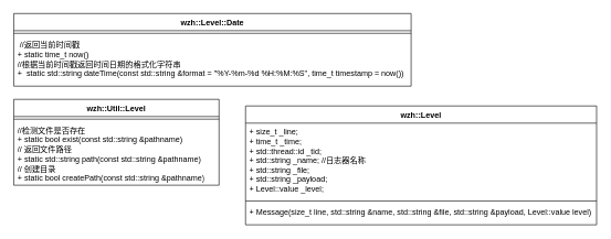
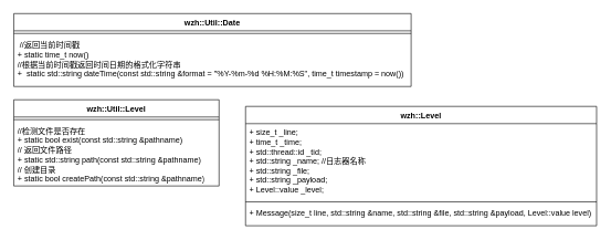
  <mxCell id="0" />
  <mxCell id="1" parent="0" />
- <mxCell id="2" value="wzh::Level::Date" style="swimlane;fontStyle=1;align=center;verticalAlign=top;childLayout=stackLayout;horizontal=1;startSize=26;horizontalStack=0;resizeParent=1;resizeParentMax=0;resizeLast=0;collapsible=1;marginBottom=0;whiteSpace=wrap;html=1;" vertex="1" parent="1"><mxGeometry x="20" y="20" width="600" height="110" as="geometry" /></mxCell>
+ <mxCell id="2" value="wzh::Util::Date" style="swimlane;fontStyle=1;align=center;verticalAlign=top;childLayout=stackLayout;horizontal=1;startSize=26;horizontalStack=0;resizeParent=1;resizeParentMax=0;resizeLast=0;collapsible=1;marginBottom=0;whiteSpace=wrap;html=1;" vertex="1" parent="1"><mxGeometry x="20" y="20" width="600" height="110" as="geometry" /></mxCell>
  <mxCell id="3" value="" style="line;strokeWidth=1;fillColor=none;align=left;verticalAlign=middle;spacingTop=-1;spacingLeft=3;spacingRight=3;rotatable=0;labelPosition=right;points=[];portConstraint=eastwest;strokeColor=inherit;" vertex="1" parent="2"><mxGeometry y="26" width="600" height="8" as="geometry" /></mxCell>
  <mxCell id="4" value="&lt;div&gt;&amp;nbsp;//返回当前时间戳&lt;/div&gt;&lt;div&gt;+&amp;nbsp;static time_t now()&lt;/div&gt;&lt;div&gt;//根据当前时间戳返回时间日期的格式化字符串&lt;/div&gt;&lt;div&gt;+&amp;nbsp;&amp;nbsp;static std::string dateTime(const std::string &amp;amp;format = &quot;%Y-%m-%d %H:%M:%S&quot;, time_t timestamp = now())&lt;/div&gt;" style="text;align=left;verticalAlign=top;spacingLeft=4;spacingRight=4;overflow=hidden;rotatable=0;points=[[0,0.5],[1,0.5]];portConstraint=eastwest;whiteSpace=wrap;html=1;" vertex="1" parent="2"><mxGeometry y="34" width="600" height="76" as="geometry" /></mxCell>
  <mxCell id="5" value="wzh::Util::Level" style="swimlane;fontStyle=1;align=center;verticalAlign=top;childLayout=stackLayout;horizontal=1;startSize=26;horizontalStack=0;resizeParent=1;resizeParentMax=0;resizeLast=0;collapsible=1;marginBottom=0;whiteSpace=wrap;html=1;" vertex="1" parent="1"><mxGeometry x="20" y="150" width="310" height="130" as="geometry" /></mxCell>
  <mxCell id="6" value="" style="line;strokeWidth=1;fillColor=none;align=left;verticalAlign=middle;spacingTop=-1;spacingLeft=3;spacingRight=3;rotatable=0;labelPosition=right;points=[];portConstraint=eastwest;strokeColor=inherit;" vertex="1" parent="5"><mxGeometry y="26" width="310" height="8" as="geometry" /></mxCell>
  <mxCell id="7" value="//检测文件是否存在&lt;div&gt;+&amp;nbsp;static bool exist(const std::string &amp;amp;pathname)&lt;/div&gt;&lt;div&gt;// 返回文件路径&lt;/div&gt;&lt;div&gt;+&amp;nbsp;static std::string path(const std::string &amp;amp;pathname)&lt;/div&gt;&lt;div&gt;// 创建目录&amp;nbsp;&lt;/div&gt;&lt;div&gt;+&amp;nbsp;static bool createPath(const std::string &amp;amp;pathname)&lt;/div&gt;" style="text;strokeColor=none;fillColor=none;align=left;verticalAlign=top;spacingLeft=4;spacingRight=4;overflow=hidden;rotatable=0;points=[[0,0.5],[1,0.5]];portConstraint=eastwest;whiteSpace=wrap;html=1;" vertex="1" parent="5"><mxGeometry y="34" width="310" height="96" as="geometry" /></mxCell>
  <mxCell id="8" value="wzh::Level" style="swimlane;fontStyle=1;align=center;verticalAlign=top;childLayout=stackLayout;horizontal=1;startSize=26;horizontalStack=0;resizeParent=1;resizeParentMax=0;resizeLast=0;collapsible=1;marginBottom=0;whiteSpace=wrap;html=1;" vertex="1" parent="1"><mxGeometry x="370" y="160" width="530" height="180" as="geometry" /></mxCell>
  <mxCell id="9" value="&lt;div&gt;+ size_t _line;&lt;/div&gt;&lt;div&gt;+ time_t _time;&lt;/div&gt;&lt;div&gt;+ std::thread::id _tid;&lt;/div&gt;&lt;div&gt;+ std::string _name; //日志器名称&lt;/div&gt;&lt;div&gt;+ std::string _file;&lt;/div&gt;&lt;div&gt;+ std::string _payload;&lt;/div&gt;&lt;div&gt;+ Level::value _level;&lt;/div&gt;" style="text;strokeColor=none;fillColor=none;align=left;verticalAlign=top;spacingLeft=4;spacingRight=4;overflow=hidden;rotatable=0;points=[[0,0.5],[1,0.5]];portConstraint=eastwest;whiteSpace=wrap;html=1;" vertex="1" parent="8"><mxGeometry y="26" width="530" height="114" as="geometry" /></mxCell>
  <mxCell id="10" value="" style="line;strokeWidth=1;fillColor=none;align=left;verticalAlign=middle;spacingTop=-1;spacingLeft=3;spacingRight=3;rotatable=0;labelPosition=right;points=[];portConstraint=eastwest;strokeColor=inherit;" vertex="1" parent="8"><mxGeometry y="140" width="530" height="8" as="geometry" /></mxCell>
  <mxCell id="11" value="+&amp;nbsp;&lt;span style=&quot;background-color: transparent;&quot;&gt;Message(size_t line, std::string &amp;amp;name, std::string &amp;amp;file,&amp;nbsp;&lt;/span&gt;&lt;span style=&quot;background-color: transparent; color: light-dark(rgb(0, 0, 0), rgb(255, 255, 255));&quot;&gt;std::string &amp;amp;payload, Level::value level)&lt;/span&gt;" style="text;strokeColor=none;fillColor=none;align=left;verticalAlign=top;spacingLeft=4;spacingRight=4;overflow=hidden;rotatable=0;points=[[0,0.5],[1,0.5]];portConstraint=eastwest;whiteSpace=wrap;html=1;" vertex="1" parent="8"><mxGeometry y="148" width="530" height="32" as="geometry" /></mxCell>
